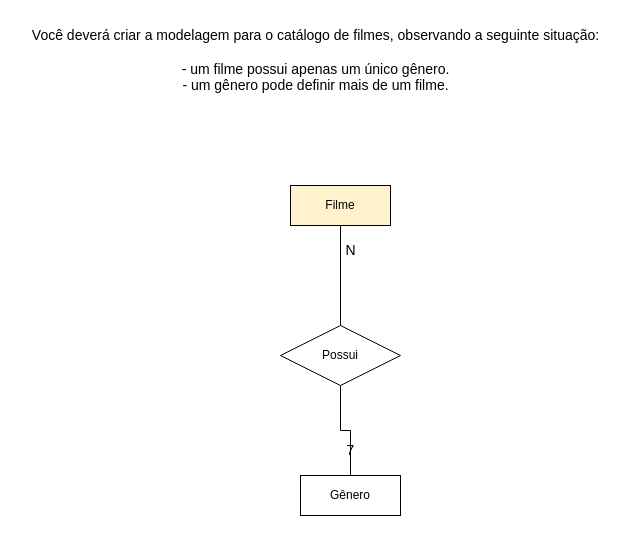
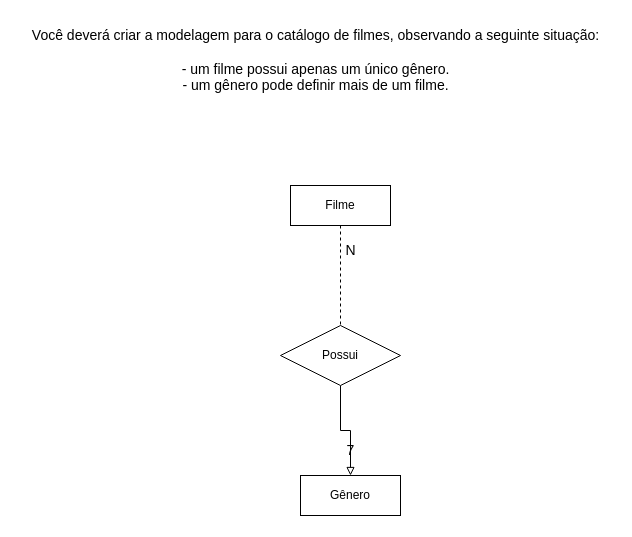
  <mxCell id="0" />
  <mxCell id="1" parent="0" />
  <mxCell id="2" value="&lt;div style=&quot;font-size: 14px;&quot;&gt;&lt;font style=&quot;font-size: 14px;&quot;&gt;Você deverá criar a modelagem para o catálogo de filmes, observando a seguinte situação:&lt;/font&gt;&lt;/div&gt;&lt;div style=&quot;font-size: 14px;&quot;&gt;&lt;font style=&quot;font-size: 14px;&quot;&gt;&lt;br&gt;&lt;/font&gt;&lt;/div&gt;&lt;div style=&quot;font-size: 14px;&quot;&gt;&lt;font style=&quot;font-size: 14px;&quot;&gt;- um filme possui apenas um único gênero.&lt;/font&gt;&lt;/div&gt;&lt;div style=&quot;font-size: 14px;&quot;&gt;&lt;font style=&quot;font-size: 14px;&quot;&gt;- um gênero pode definir mais de um filme.&lt;/font&gt;&lt;/div&gt;" style="text;html=1;align=center;verticalAlign=middle;resizable=0;points=[];autosize=1;strokeColor=none;fillColor=none;" vertex="1" parent="1"><mxGeometry x="20" y="20" width="590" height="80" as="geometry" /></mxCell>
- <mxCell id="3" style="edgeStyle=orthogonalEdgeStyle;rounded=0;orthogonalLoop=1;jettySize=auto;html=1;exitX=0.5;exitY=1;exitDx=0;exitDy=0;entryX=0.5;entryY=0;entryDx=0;entryDy=0;endArrow=none;endFill=0;" edge="1" parent="1" source="4" target="6"><mxGeometry relative="1" as="geometry" /></mxCell>
- <mxCell id="4" value="Filme" style="whiteSpace=wrap;html=1;align=center;fillColor=#fff2cc;" vertex="1" parent="1"><mxGeometry x="290" y="185" width="100" height="40" as="geometry" /></mxCell>
- <mxCell id="5" style="edgeStyle=orthogonalEdgeStyle;rounded=0;orthogonalLoop=1;jettySize=auto;html=1;exitX=0.5;exitY=1;exitDx=0;exitDy=0;endArrow=none;endFill=0;" edge="1" parent="1" source="6" target="7"><mxGeometry relative="1" as="geometry" /></mxCell>
+ <mxCell id="3" style="edgeStyle=orthogonalEdgeStyle;rounded=0;orthogonalLoop=1;jettySize=auto;html=1;exitX=0.5;exitY=1;exitDx=0;exitDy=0;entryX=0.5;entryY=0;entryDx=0;entryDy=0;endArrow=none;endFill=0;dashed=1;" edge="1" parent="1" source="4" target="6"><mxGeometry relative="1" as="geometry" /></mxCell>
+ <mxCell id="4" value="Filme" style="whiteSpace=wrap;html=1;align=center;" vertex="1" parent="1"><mxGeometry x="290" y="185" width="100" height="40" as="geometry" /></mxCell>
+ <mxCell id="5" style="edgeStyle=orthogonalEdgeStyle;rounded=0;orthogonalLoop=1;jettySize=auto;html=1;exitX=0.5;exitY=1;exitDx=0;exitDy=0;endArrow=block;endFill=0;" edge="1" parent="1" source="6" target="7"><mxGeometry relative="1" as="geometry" /></mxCell>
  <mxCell id="6" value="Possui" style="shape=rhombus;perimeter=rhombusPerimeter;whiteSpace=wrap;html=1;align=center;" vertex="1" parent="1"><mxGeometry x="280" y="325" width="120" height="60" as="geometry" /></mxCell>
  <mxCell id="7" value="Gênero" style="whiteSpace=wrap;html=1;align=center;" vertex="1" parent="1"><mxGeometry x="300" y="475" width="100" height="40" as="geometry" /></mxCell>
  <mxCell id="8" value="&lt;font style=&quot;font-size: 14px;&quot;&gt;7&lt;/font&gt;" style="text;html=1;align=center;verticalAlign=middle;resizable=0;points=[];autosize=1;strokeColor=none;fillColor=none;" vertex="1" parent="1"><mxGeometry x="335" y="435" width="30" height="30" as="geometry" /></mxCell>
  <mxCell id="9" value="&lt;font style=&quot;font-size: 14px;&quot;&gt;N&lt;/font&gt;" style="text;html=1;align=center;verticalAlign=middle;resizable=0;points=[];autosize=1;strokeColor=none;fillColor=none;" vertex="1" parent="1"><mxGeometry x="335" y="235" width="30" height="30" as="geometry" /></mxCell>
